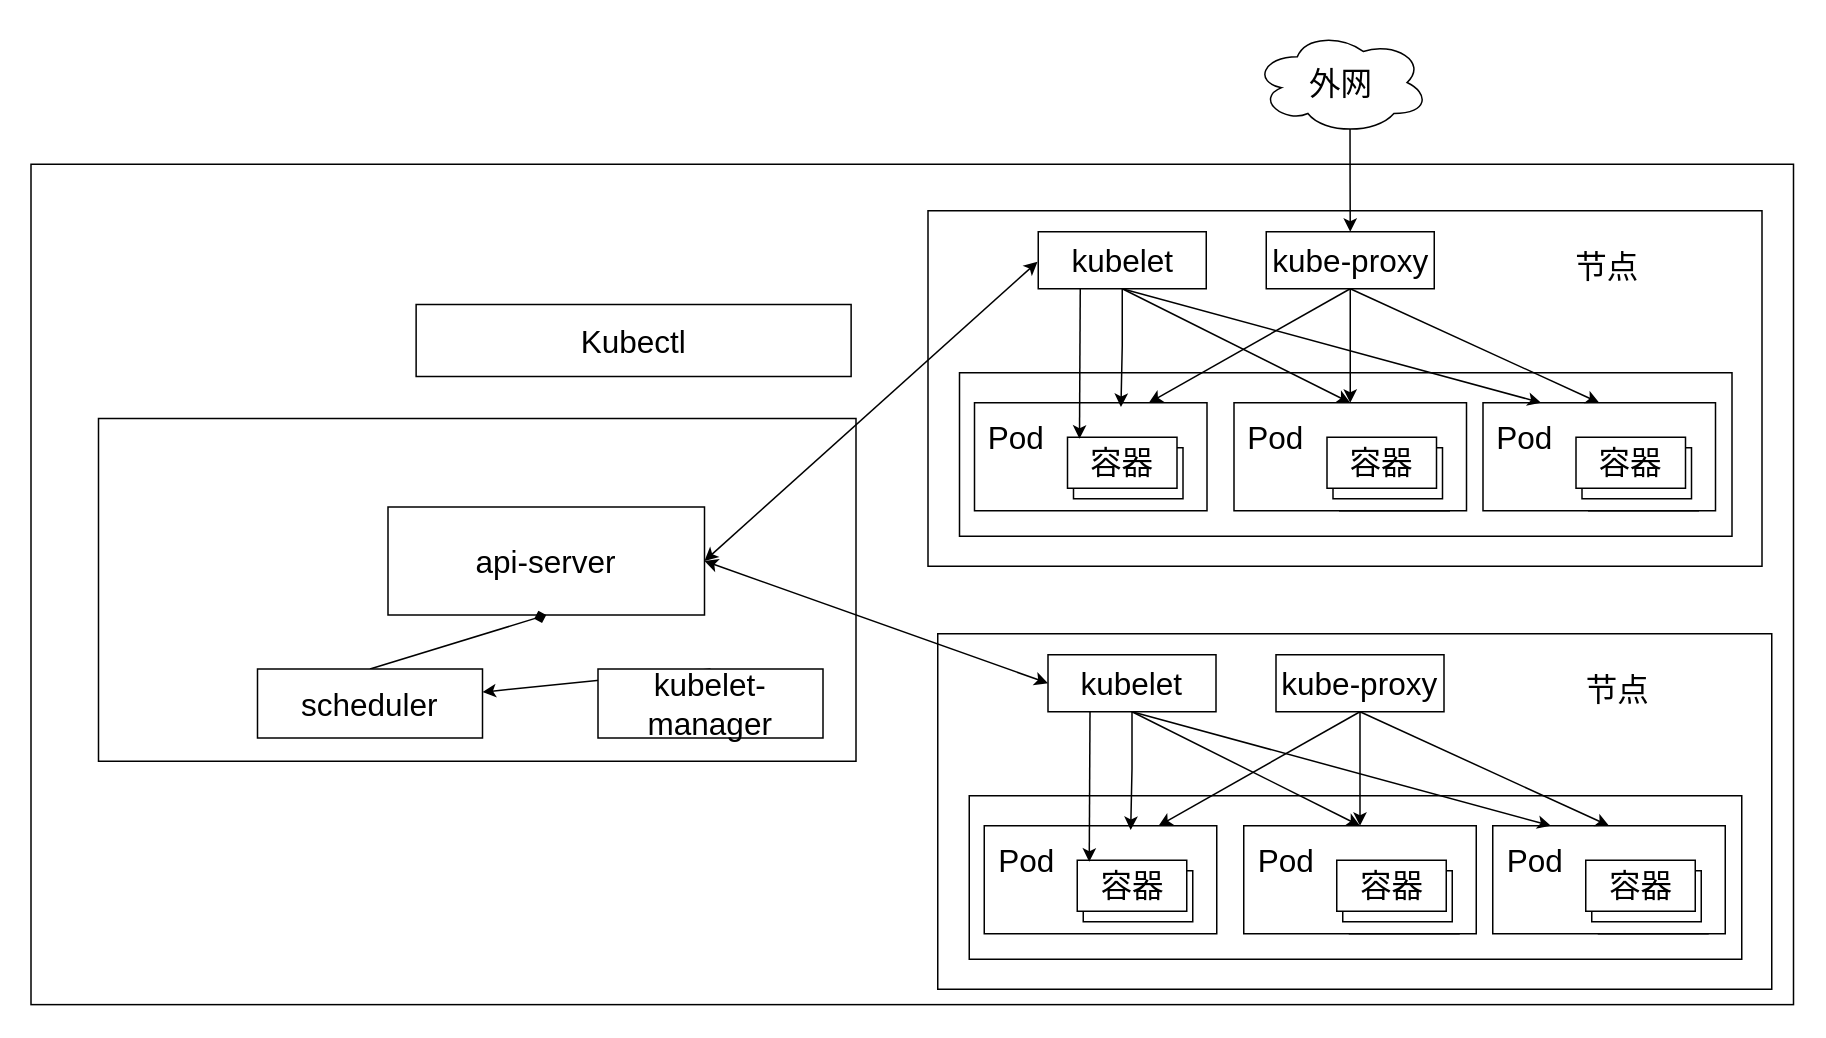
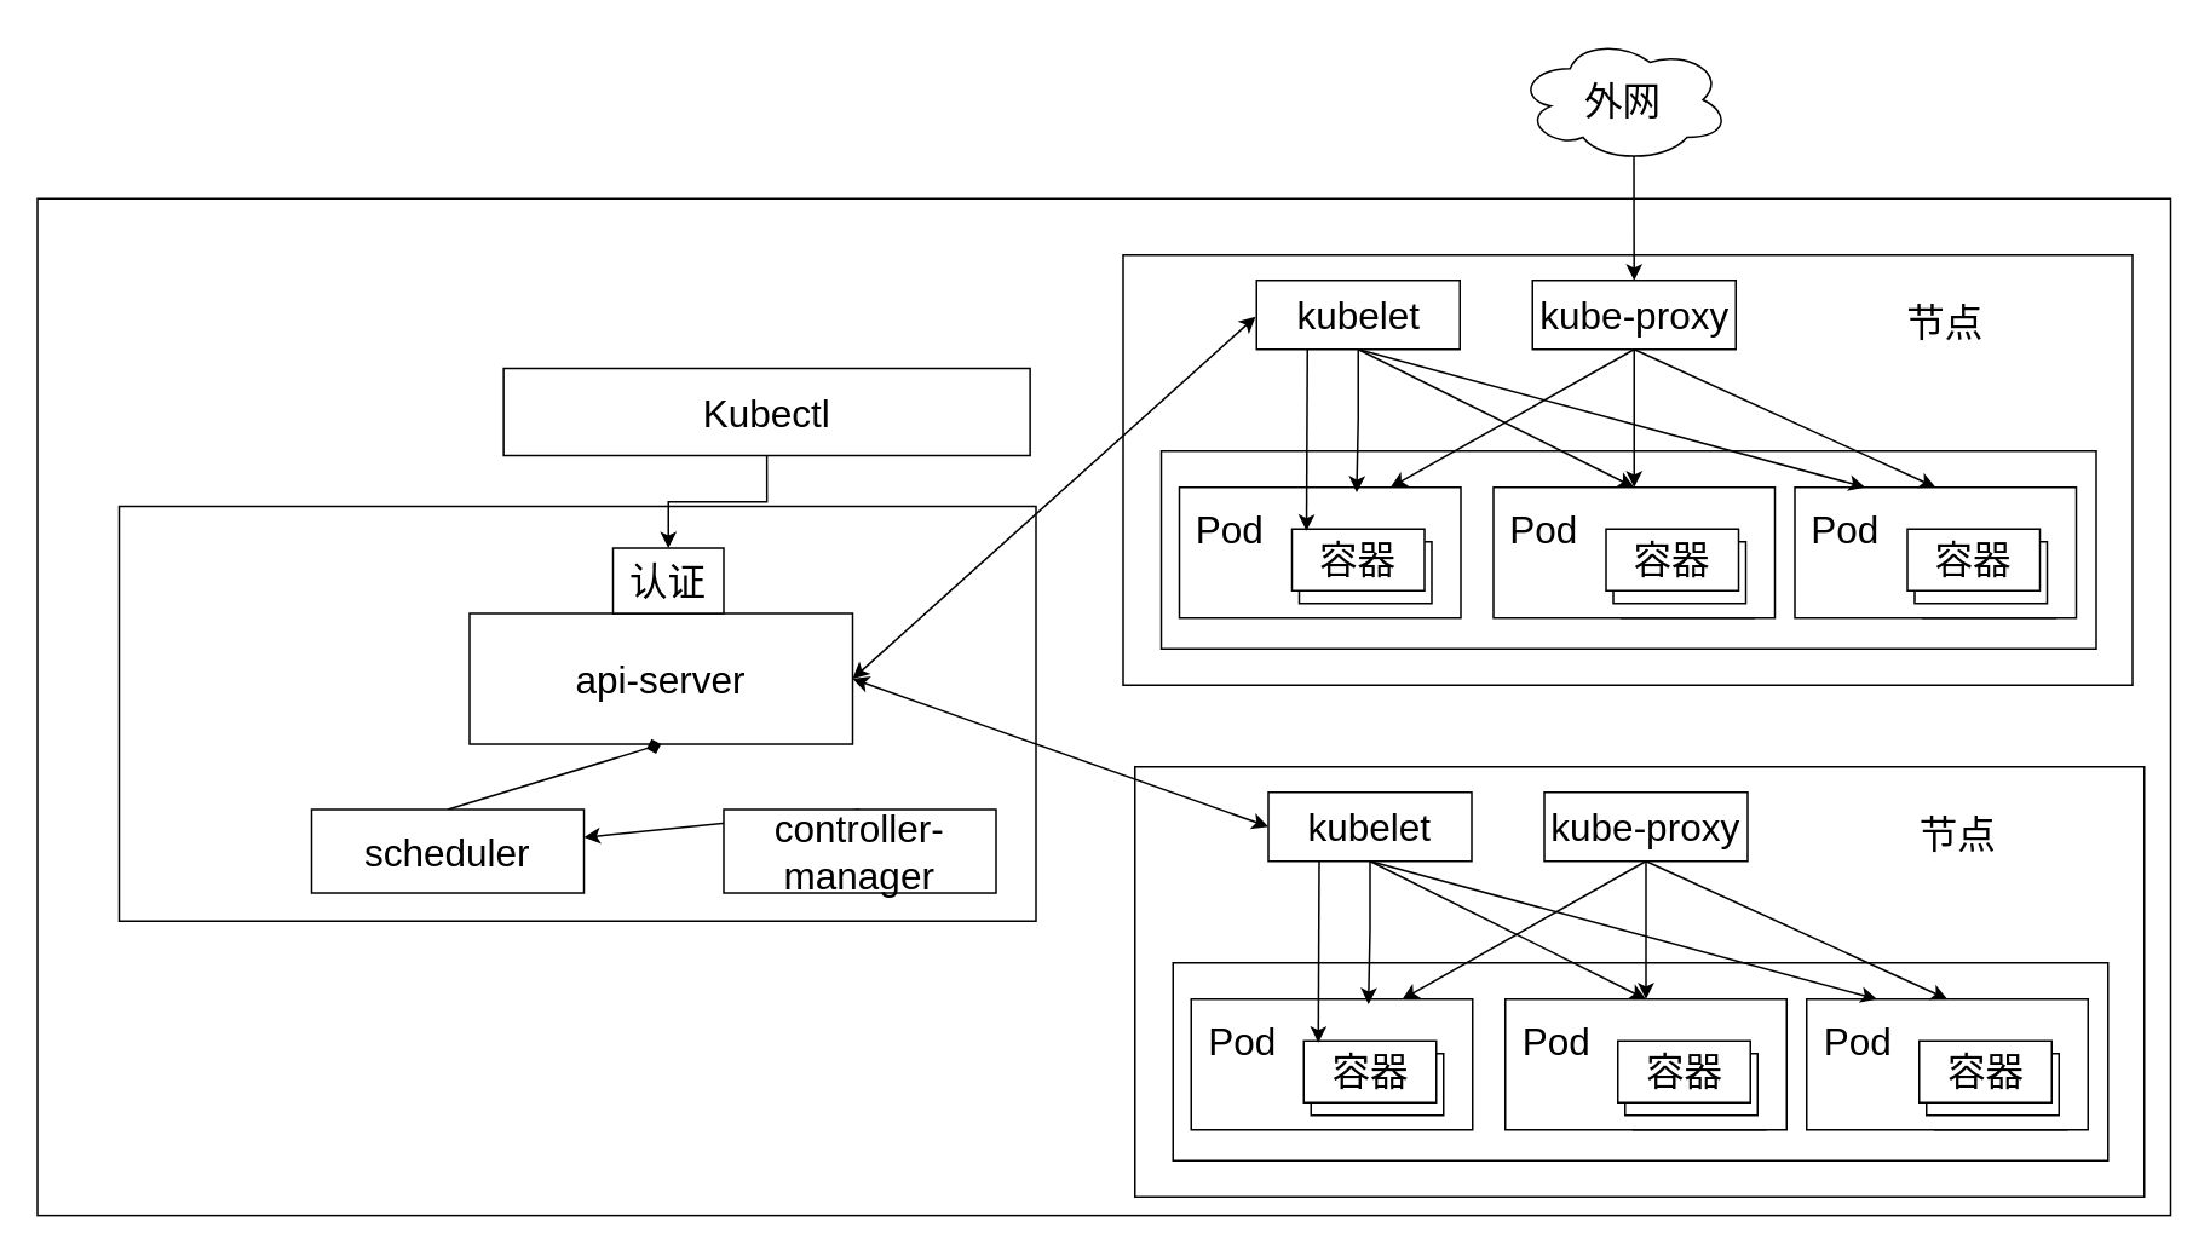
  <mxCell id="0" />
  <mxCell id="1" parent="0" />
  <mxCell id="2" value="" style="rounded=0;whiteSpace=wrap;html=1;fontSize=21;" parent="1" vertex="1"><mxGeometry x="20" y="109" width="1175" height="560.25" as="geometry" /></mxCell>
  <mxCell id="3" value="" style="rounded=0;whiteSpace=wrap;html=1;fontSize=21;" parent="1" vertex="1"><mxGeometry x="726" y="588" width="73" height="34" as="geometry" /></mxCell>
  <mxCell id="4" value="" style="rounded=0;whiteSpace=wrap;html=1;fontSize=21;" parent="1" vertex="1"><mxGeometry x="65" y="278.5" width="505" height="228.5" as="geometry" /></mxCell>
  <mxCell id="5" value="&lt;font style=&quot;font-size: 21px;&quot;&gt;api-server&lt;/font&gt;" style="rounded=0;whiteSpace=wrap;html=1;fontSize=21;" parent="1" vertex="1"><mxGeometry x="258" y="337.5" width="211" height="72" as="geometry" /></mxCell>
  <mxCell id="6" style="rounded=0;orthogonalLoop=1;jettySize=auto;html=1;exitX=0.5;exitY=0;exitDx=0;exitDy=0;fontSize=21;" parent="1" source="7" target="9" edge="1"><mxGeometry relative="1" as="geometry" /></mxCell>
- <mxCell id="7" value="&lt;font style=&quot;font-size: 21px;&quot;&gt;kubelet-manager&lt;/font&gt;" style="rounded=0;whiteSpace=wrap;html=1;fontSize=21;" parent="1" vertex="1"><mxGeometry x="398" y="445.5" width="150" height="46" as="geometry" /></mxCell>
+ <mxCell id="7" value="&lt;font style=&quot;font-size: 21px;&quot;&gt;controller-manager&lt;/font&gt;" style="rounded=0;whiteSpace=wrap;html=1;fontSize=21;" parent="1" vertex="1"><mxGeometry x="398" y="445.5" width="150" height="46" as="geometry" /></mxCell>
  <mxCell id="8" style="rounded=0;orthogonalLoop=1;jettySize=auto;html=1;exitX=0.5;exitY=0;exitDx=0;exitDy=0;entryX=0.5;entryY=1;entryDx=0;entryDy=0;fontSize=21;endArrow=diamond;" parent="1" source="9" target="5" edge="1"><mxGeometry relative="1" as="geometry" /></mxCell>
  <mxCell id="9" value="&lt;font style=&quot;font-size: 21px;&quot;&gt;scheduler&lt;/font&gt;" style="rounded=0;whiteSpace=wrap;html=1;fontSize=21;" parent="1" vertex="1"><mxGeometry x="171" y="445.5" width="150" height="46" as="geometry" /></mxCell>
+ <mxCell id="10" value="&lt;font style=&quot;font-size: 21px;&quot;&gt;认证&lt;/font&gt;" style="rounded=0;whiteSpace=wrap;html=1;fontSize=21;" parent="1" vertex="1"><mxGeometry x="337" y="301.5" width="61" height="36" as="geometry" /></mxCell>
+ <mxCell id="11" style="edgeStyle=orthogonalEdgeStyle;rounded=0;orthogonalLoop=1;jettySize=auto;html=1;exitX=0.5;exitY=1;exitDx=0;exitDy=0;entryX=0.5;entryY=0;entryDx=0;entryDy=0;fontSize=21;" parent="1" source="12" target="10" edge="1"><mxGeometry relative="1" as="geometry" /></mxCell>
  <mxCell id="12" value="&lt;font style=&quot;font-size: 21px;&quot;&gt;Kubectl&lt;/font&gt;" style="rounded=0;whiteSpace=wrap;html=1;fontSize=21;" parent="1" vertex="1"><mxGeometry x="276.75" y="202.5" width="290" height="48" as="geometry" /></mxCell>
  <mxCell id="13" value="" style="rounded=0;whiteSpace=wrap;html=1;fontSize=21;" parent="1" vertex="1"><mxGeometry x="624.5" y="422" width="556" height="237" as="geometry" /></mxCell>
  <mxCell id="14" value="" style="rounded=0;whiteSpace=wrap;html=1;fontSize=21;" parent="1" vertex="1"><mxGeometry x="645.5" y="530" width="515" height="109" as="geometry" /></mxCell>
  <mxCell id="15" value="" style="rounded=0;whiteSpace=wrap;html=1;fontSize=21;" parent="1" vertex="1"><mxGeometry x="655.5" y="550" width="155" height="72" as="geometry" /></mxCell>
  <mxCell id="16" value="" style="rounded=0;whiteSpace=wrap;html=1;fontSize=21;" parent="1" vertex="1"><mxGeometry x="721.5" y="580" width="73" height="34" as="geometry" /></mxCell>
  <mxCell id="17" value="容器" style="rounded=0;whiteSpace=wrap;html=1;fontSize=21;" parent="1" vertex="1"><mxGeometry x="717.5" y="573" width="73" height="34" as="geometry" /></mxCell>
  <mxCell id="18" value="&lt;font style=&quot;font-size: 21px;&quot;&gt;Pod&lt;/font&gt;" style="text;html=1;strokeColor=none;fillColor=none;align=center;verticalAlign=middle;whiteSpace=wrap;rounded=0;fontSize=21;" parent="1" vertex="1"><mxGeometry x="653.5" y="558" width="60" height="30" as="geometry" /></mxCell>
  <mxCell id="19" value="" style="rounded=0;whiteSpace=wrap;html=1;fontSize=21;" parent="1" vertex="1"><mxGeometry x="899" y="588" width="73" height="34" as="geometry" /></mxCell>
  <mxCell id="20" value="" style="rounded=0;whiteSpace=wrap;html=1;fontSize=21;" parent="1" vertex="1"><mxGeometry x="828.5" y="550" width="155" height="72" as="geometry" /></mxCell>
  <mxCell id="21" value="" style="rounded=0;whiteSpace=wrap;html=1;fontSize=21;" parent="1" vertex="1"><mxGeometry x="894.5" y="580" width="73" height="34" as="geometry" /></mxCell>
  <mxCell id="22" value="&lt;font style=&quot;font-size: 21px;&quot;&gt;容器&lt;/font&gt;" style="rounded=0;whiteSpace=wrap;html=1;fontSize=21;" parent="1" vertex="1"><mxGeometry x="890.5" y="573" width="73" height="34" as="geometry" /></mxCell>
  <mxCell id="23" value="&lt;font style=&quot;font-size: 21px;&quot;&gt;Pod&lt;/font&gt;" style="text;html=1;strokeColor=none;fillColor=none;align=center;verticalAlign=middle;whiteSpace=wrap;rounded=0;fontSize=21;" parent="1" vertex="1"><mxGeometry x="826.5" y="558" width="60" height="30" as="geometry" /></mxCell>
  <mxCell id="24" value="" style="rounded=0;whiteSpace=wrap;html=1;fontSize=21;" parent="1" vertex="1"><mxGeometry x="1065" y="588" width="73" height="34" as="geometry" /></mxCell>
  <mxCell id="25" value="" style="rounded=0;whiteSpace=wrap;html=1;fontSize=21;" parent="1" vertex="1"><mxGeometry x="994.5" y="550" width="155" height="72" as="geometry" /></mxCell>
  <mxCell id="26" value="" style="rounded=0;whiteSpace=wrap;html=1;fontSize=21;" parent="1" vertex="1"><mxGeometry x="1060.5" y="580" width="73" height="34" as="geometry" /></mxCell>
  <mxCell id="27" value="容器" style="rounded=0;whiteSpace=wrap;html=1;fontSize=21;" parent="1" vertex="1"><mxGeometry x="1056.5" y="573" width="73" height="34" as="geometry" /></mxCell>
  <mxCell id="28" value="&lt;font style=&quot;font-size: 21px;&quot;&gt;Pod&lt;/font&gt;" style="text;html=1;strokeColor=none;fillColor=none;align=center;verticalAlign=middle;whiteSpace=wrap;rounded=0;fontSize=21;" parent="1" vertex="1"><mxGeometry x="992.5" y="558" width="60" height="30" as="geometry" /></mxCell>
  <mxCell id="29" style="rounded=0;orthogonalLoop=1;jettySize=auto;html=1;exitX=0.5;exitY=1;exitDx=0;exitDy=0;entryX=0.5;entryY=0;entryDx=0;entryDy=0;fontSize=21;" parent="1" source="32" target="20" edge="1"><mxGeometry relative="1" as="geometry" /></mxCell>
  <mxCell id="30" style="rounded=0;orthogonalLoop=1;jettySize=auto;html=1;exitX=0.5;exitY=1;exitDx=0;exitDy=0;entryX=0.25;entryY=0;entryDx=0;entryDy=0;fontSize=21;" parent="1" source="32" target="25" edge="1"><mxGeometry relative="1" as="geometry"><mxPoint x="1072.5" y="548" as="targetPoint" /></mxGeometry></mxCell>
  <mxCell id="31" style="rounded=0;orthogonalLoop=1;jettySize=auto;html=1;exitX=0;exitY=0.5;exitDx=0;exitDy=0;entryX=1;entryY=0.5;entryDx=0;entryDy=0;startArrow=classic;startFill=1;fontSize=21;" parent="1" source="32" target="5" edge="1"><mxGeometry relative="1" as="geometry" /></mxCell>
  <mxCell id="32" value="&lt;font style=&quot;font-size: 21px;&quot;&gt;kubelet&lt;/font&gt;" style="rounded=0;whiteSpace=wrap;html=1;fontSize=21;" parent="1" vertex="1"><mxGeometry x="698" y="436" width="112" height="38" as="geometry" /></mxCell>
  <mxCell id="33" style="rounded=0;orthogonalLoop=1;jettySize=auto;html=1;exitX=0.5;exitY=1;exitDx=0;exitDy=0;entryX=0.5;entryY=0;entryDx=0;entryDy=0;fontSize=21;" parent="1" source="36" target="25" edge="1"><mxGeometry relative="1" as="geometry" /></mxCell>
  <mxCell id="34" style="edgeStyle=orthogonalEdgeStyle;rounded=0;orthogonalLoop=1;jettySize=auto;html=1;exitX=0.5;exitY=1;exitDx=0;exitDy=0;fontSize=21;" parent="1" source="36" target="20" edge="1"><mxGeometry relative="1" as="geometry" /></mxCell>
  <mxCell id="35" style="rounded=0;orthogonalLoop=1;jettySize=auto;html=1;exitX=0.5;exitY=1;exitDx=0;exitDy=0;entryX=0.75;entryY=0;entryDx=0;entryDy=0;fontSize=21;" parent="1" source="36" target="15" edge="1"><mxGeometry relative="1" as="geometry" /></mxCell>
  <mxCell id="36" value="&lt;font style=&quot;font-size: 21px;&quot;&gt;kube-proxy&lt;/font&gt;" style="rounded=0;whiteSpace=wrap;html=1;fontSize=21;" parent="1" vertex="1"><mxGeometry x="850" y="436" width="112" height="38" as="geometry" /></mxCell>
  <mxCell id="37" style="edgeStyle=orthogonalEdgeStyle;rounded=0;orthogonalLoop=1;jettySize=auto;html=1;exitX=0.25;exitY=1;exitDx=0;exitDy=0;fontSize=21;" parent="1" source="32" edge="1"><mxGeometry relative="1" as="geometry"><mxPoint x="725.5" y="574" as="targetPoint" /></mxGeometry></mxCell>
  <mxCell id="38" style="edgeStyle=orthogonalEdgeStyle;rounded=0;orthogonalLoop=1;jettySize=auto;html=1;exitX=0.5;exitY=1;exitDx=0;exitDy=0;entryX=0.63;entryY=0.04;entryDx=0;entryDy=0;entryPerimeter=0;fontSize=21;" parent="1" source="32" target="15" edge="1"><mxGeometry relative="1" as="geometry" /></mxCell>
  <mxCell id="39" value="&lt;font style=&quot;font-size: 21px;&quot;&gt;节点&lt;/font&gt;" style="text;html=1;strokeColor=none;fillColor=none;align=center;verticalAlign=middle;whiteSpace=wrap;rounded=0;fontSize=21;" parent="1" vertex="1"><mxGeometry x="1047.5" y="444" width="60" height="30" as="geometry" /></mxCell>
  <mxCell id="40" value="" style="rounded=0;whiteSpace=wrap;html=1;fontSize=21;" parent="1" vertex="1"><mxGeometry x="719.5" y="306" width="73" height="34" as="geometry" /></mxCell>
  <mxCell id="41" value="" style="rounded=0;whiteSpace=wrap;html=1;fontSize=21;" parent="1" vertex="1"><mxGeometry x="618" y="140" width="556" height="237" as="geometry" /></mxCell>
  <mxCell id="42" value="" style="rounded=0;whiteSpace=wrap;html=1;fontSize=21;" parent="1" vertex="1"><mxGeometry x="639" y="248" width="515" height="109" as="geometry" /></mxCell>
  <mxCell id="43" value="" style="rounded=0;whiteSpace=wrap;html=1;fontSize=21;" parent="1" vertex="1"><mxGeometry x="649" y="268" width="155" height="72" as="geometry" /></mxCell>
  <mxCell id="44" value="" style="rounded=0;whiteSpace=wrap;html=1;fontSize=21;" parent="1" vertex="1"><mxGeometry x="715" y="298" width="73" height="34" as="geometry" /></mxCell>
  <mxCell id="45" value="&lt;font style=&quot;font-size: 21px;&quot;&gt;容器&lt;/font&gt;" style="rounded=0;whiteSpace=wrap;html=1;fontSize=21;" parent="1" vertex="1"><mxGeometry x="711" y="291" width="73" height="34" as="geometry" /></mxCell>
  <mxCell id="46" value="&lt;font style=&quot;font-size: 21px;&quot;&gt;Pod&lt;/font&gt;" style="text;html=1;strokeColor=none;fillColor=none;align=center;verticalAlign=middle;whiteSpace=wrap;rounded=0;fontSize=21;" parent="1" vertex="1"><mxGeometry x="647" y="276" width="60" height="30" as="geometry" /></mxCell>
  <mxCell id="47" value="" style="rounded=0;whiteSpace=wrap;html=1;fontSize=21;" parent="1" vertex="1"><mxGeometry x="892.5" y="306" width="73" height="34" as="geometry" /></mxCell>
  <mxCell id="48" value="" style="rounded=0;whiteSpace=wrap;html=1;fontSize=21;" parent="1" vertex="1"><mxGeometry x="822" y="268" width="155" height="72" as="geometry" /></mxCell>
  <mxCell id="49" value="" style="rounded=0;whiteSpace=wrap;html=1;fontSize=21;" parent="1" vertex="1"><mxGeometry x="888" y="298" width="73" height="34" as="geometry" /></mxCell>
  <mxCell id="50" value="&lt;font style=&quot;font-size: 21px;&quot;&gt;容器&lt;/font&gt;" style="rounded=0;whiteSpace=wrap;html=1;fontSize=21;" parent="1" vertex="1"><mxGeometry x="884" y="291" width="73" height="34" as="geometry" /></mxCell>
  <mxCell id="51" value="&lt;font style=&quot;font-size: 21px;&quot;&gt;Pod&lt;/font&gt;" style="text;html=1;strokeColor=none;fillColor=none;align=center;verticalAlign=middle;whiteSpace=wrap;rounded=0;fontSize=21;" parent="1" vertex="1"><mxGeometry x="820" y="276" width="60" height="30" as="geometry" /></mxCell>
  <mxCell id="52" value="" style="rounded=0;whiteSpace=wrap;html=1;fontSize=21;" parent="1" vertex="1"><mxGeometry x="1058.5" y="306" width="73" height="34" as="geometry" /></mxCell>
  <mxCell id="53" value="" style="rounded=0;whiteSpace=wrap;html=1;fontSize=21;" parent="1" vertex="1"><mxGeometry x="988" y="268" width="155" height="72" as="geometry" /></mxCell>
  <mxCell id="54" value="" style="rounded=0;whiteSpace=wrap;html=1;fontSize=21;" parent="1" vertex="1"><mxGeometry x="1054" y="298" width="73" height="34" as="geometry" /></mxCell>
  <mxCell id="55" value="&lt;font style=&quot;font-size: 21px;&quot;&gt;容器&lt;/font&gt;" style="rounded=0;whiteSpace=wrap;html=1;fontSize=21;" parent="1" vertex="1"><mxGeometry x="1050" y="291" width="73" height="34" as="geometry" /></mxCell>
  <mxCell id="56" value="&lt;font style=&quot;font-size: 21px;&quot;&gt;Pod&lt;/font&gt;" style="text;html=1;strokeColor=none;fillColor=none;align=center;verticalAlign=middle;whiteSpace=wrap;rounded=0;fontSize=21;" parent="1" vertex="1"><mxGeometry x="986" y="276" width="60" height="30" as="geometry" /></mxCell>
  <mxCell id="57" style="rounded=0;orthogonalLoop=1;jettySize=auto;html=1;exitX=0.5;exitY=1;exitDx=0;exitDy=0;entryX=0.5;entryY=0;entryDx=0;entryDy=0;fontSize=21;" parent="1" source="59" target="48" edge="1"><mxGeometry relative="1" as="geometry" /></mxCell>
  <mxCell id="58" style="rounded=0;orthogonalLoop=1;jettySize=auto;html=1;exitX=0.5;exitY=1;exitDx=0;exitDy=0;entryX=0.25;entryY=0;entryDx=0;entryDy=0;fontSize=21;" parent="1" source="59" target="53" edge="1"><mxGeometry relative="1" as="geometry"><mxPoint x="1066" y="266" as="targetPoint" /></mxGeometry></mxCell>
  <mxCell id="59" value="&lt;font style=&quot;font-size: 21px;&quot;&gt;kubelet&lt;/font&gt;" style="rounded=0;whiteSpace=wrap;html=1;fontSize=21;" parent="1" vertex="1"><mxGeometry x="691.5" y="154" width="112" height="38" as="geometry" /></mxCell>
  <mxCell id="60" style="rounded=0;orthogonalLoop=1;jettySize=auto;html=1;exitX=0.5;exitY=1;exitDx=0;exitDy=0;entryX=0.5;entryY=0;entryDx=0;entryDy=0;fontSize=21;" parent="1" source="63" target="53" edge="1"><mxGeometry relative="1" as="geometry" /></mxCell>
  <mxCell id="61" style="edgeStyle=orthogonalEdgeStyle;rounded=0;orthogonalLoop=1;jettySize=auto;html=1;exitX=0.5;exitY=1;exitDx=0;exitDy=0;fontSize=21;" parent="1" source="63" target="48" edge="1"><mxGeometry relative="1" as="geometry" /></mxCell>
  <mxCell id="62" style="rounded=0;orthogonalLoop=1;jettySize=auto;html=1;exitX=0.5;exitY=1;exitDx=0;exitDy=0;entryX=0.75;entryY=0;entryDx=0;entryDy=0;fontSize=21;" parent="1" source="63" target="43" edge="1"><mxGeometry relative="1" as="geometry" /></mxCell>
  <mxCell id="63" value="&lt;font style=&quot;font-size: 21px;&quot;&gt;kube-proxy&lt;/font&gt;" style="rounded=0;whiteSpace=wrap;html=1;fontSize=21;" parent="1" vertex="1"><mxGeometry x="843.5" y="154" width="112" height="38" as="geometry" /></mxCell>
  <mxCell id="64" style="edgeStyle=orthogonalEdgeStyle;rounded=0;orthogonalLoop=1;jettySize=auto;html=1;exitX=0.25;exitY=1;exitDx=0;exitDy=0;fontSize=21;" parent="1" source="59" edge="1"><mxGeometry relative="1" as="geometry"><mxPoint x="719" y="292" as="targetPoint" /></mxGeometry></mxCell>
  <mxCell id="65" style="edgeStyle=orthogonalEdgeStyle;rounded=0;orthogonalLoop=1;jettySize=auto;html=1;exitX=0.5;exitY=1;exitDx=0;exitDy=0;entryX=0.63;entryY=0.04;entryDx=0;entryDy=0;entryPerimeter=0;fontSize=21;" parent="1" source="59" target="43" edge="1"><mxGeometry relative="1" as="geometry" /></mxCell>
  <mxCell id="66" value="&lt;font style=&quot;font-size: 21px;&quot;&gt;节点&lt;/font&gt;" style="text;html=1;strokeColor=none;fillColor=none;align=center;verticalAlign=middle;whiteSpace=wrap;rounded=0;fontSize=21;" parent="1" vertex="1"><mxGeometry x="1041" y="162" width="60" height="30" as="geometry" /></mxCell>
  <mxCell id="67" style="rounded=0;orthogonalLoop=1;jettySize=auto;html=1;exitX=1;exitY=0.5;exitDx=0;exitDy=0;startArrow=classic;startFill=1;fontSize=21;" parent="1" source="5" edge="1"><mxGeometry relative="1" as="geometry"><mxPoint x="691" y="174" as="targetPoint" /></mxGeometry></mxCell>
  <mxCell id="68" style="edgeStyle=orthogonalEdgeStyle;rounded=0;orthogonalLoop=1;jettySize=auto;html=1;exitX=0.55;exitY=0.95;exitDx=0;exitDy=0;exitPerimeter=0;fontSize=21;" parent="1" source="69" target="63" edge="1"><mxGeometry relative="1" as="geometry" /></mxCell>
  <mxCell id="69" value="&lt;font style=&quot;font-size: 21px;&quot;&gt;外网&lt;/font&gt;" style="ellipse;shape=cloud;whiteSpace=wrap;html=1;fontSize=21;" parent="1" vertex="1"><mxGeometry x="835" y="20" width="117" height="69" as="geometry" /></mxCell>
